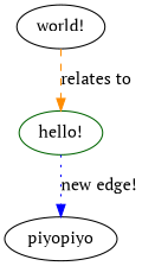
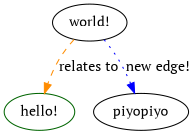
  digraph {
    fontname="PT Serif"
    node [color=black fontname="PT Serif"]
    edge [fontname="PT Serif"]
    n1 [color=darkgreen label="hello!"]
    n2 [label=piyopiyo]
    n3 [label="world!"]
-   n1 -> n2 [color=blue label="new edge!" style=dotted]
+   n3 -> n2 [color=blue label="new edge!" style=dotted]
    n3 -> n1 [color=darkorange label="relates to" style=dashed]
  }
